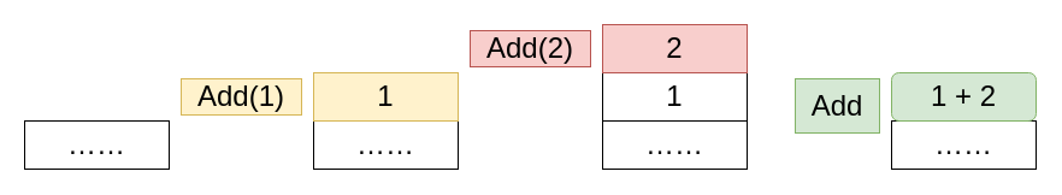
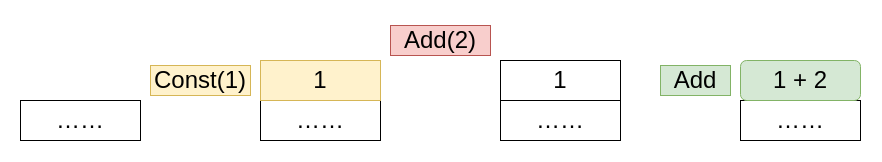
  <mxCell id="0" />
  <mxCell id="1" parent="0" />
  <mxCell id="2" value="……" style="rounded=0;whiteSpace=wrap;html=1;fontSize=24;" vertex="1" parent="1"><mxGeometry x="260" y="100" width="120" height="40" as="geometry" /></mxCell>
- <mxCell id="3" value="Add(1)" style="text;html=1;align=center;verticalAlign=middle;whiteSpace=wrap;rounded=0;fontSize=24;fillColor=#fff2cc;strokeColor=#d6b656;" vertex="1" parent="1"><mxGeometry x="150" y="65" width="100" height="30" as="geometry" /></mxCell>
+ <mxCell id="3" value="Const(1)" style="text;html=1;align=center;verticalAlign=middle;whiteSpace=wrap;rounded=0;fontSize=24;fillColor=#fff2cc;strokeColor=#d6b656;" vertex="1" parent="1"><mxGeometry x="150" y="65" width="100" height="30" as="geometry" /></mxCell>
  <mxCell id="4" value="1" style="rounded=0;whiteSpace=wrap;html=1;fontSize=24;fillColor=#fff2cc;strokeColor=#d6b656;" vertex="1" parent="1"><mxGeometry x="260" y="60" width="120" height="40" as="geometry" /></mxCell>
  <mxCell id="5" value="……" style="rounded=0;whiteSpace=wrap;html=1;fontSize=24;" vertex="1" parent="1"><mxGeometry x="500" y="100" width="120" height="40" as="geometry" /></mxCell>
  <mxCell id="6" value="Add(2)" style="text;html=1;align=center;verticalAlign=middle;whiteSpace=wrap;rounded=0;fontSize=24;fillColor=#f8cecc;strokeColor=#b85450;" vertex="1" parent="1"><mxGeometry x="390" y="25" width="100" height="30" as="geometry" /></mxCell>
  <mxCell id="7" value="1" style="rounded=0;whiteSpace=wrap;html=1;fontSize=24;" vertex="1" parent="1"><mxGeometry x="500" y="60" width="120" height="40" as="geometry" /></mxCell>
- <mxCell id="8" value="2" style="rounded=0;whiteSpace=wrap;html=1;fontSize=24;fillColor=#f8cecc;strokeColor=#b85450;" vertex="1" parent="1"><mxGeometry x="500" y="20" width="120" height="40" as="geometry" /></mxCell>
  <mxCell id="9" value="……" style="rounded=0;whiteSpace=wrap;html=1;fontSize=24;" vertex="1" parent="1"><mxGeometry x="740" y="100" width="120" height="40" as="geometry" /></mxCell>
- <mxCell id="10" value="Add" style="text;html=1;align=center;verticalAlign=middle;whiteSpace=wrap;rounded=0;fontSize=24;fillColor=#d5e8d4;strokeColor=#82b366;" vertex="1" parent="1"><mxGeometry x="660" y="65" width="70" height="45" as="geometry" /></mxCell>
+ <mxCell id="10" value="Add" style="text;html=1;align=center;verticalAlign=middle;whiteSpace=wrap;rounded=0;fontSize=24;fillColor=#d5e8d4;strokeColor=#82b366;" vertex="1" parent="1"><mxGeometry x="660" y="65" width="70" height="30" as="geometry" /></mxCell>
  <mxCell id="11" value="1 + 2" style="whiteSpace=wrap;html=1;fontSize=24;fillColor=#d5e8d4;strokeColor=#82b366;rounded=1;" vertex="1" parent="1"><mxGeometry x="740" y="60" width="120" height="40" as="geometry" /></mxCell>
  <mxCell id="12" value="……" style="rounded=0;whiteSpace=wrap;html=1;fontSize=24;" vertex="1" parent="1"><mxGeometry x="20" y="100" width="120" height="40" as="geometry" /></mxCell>
